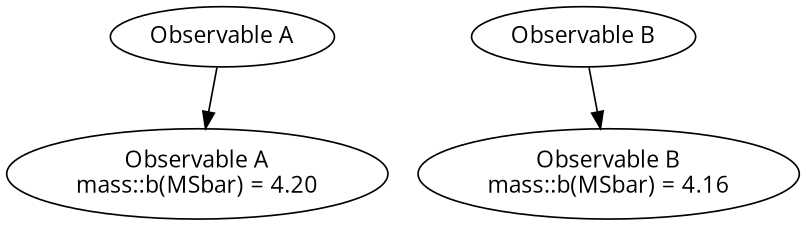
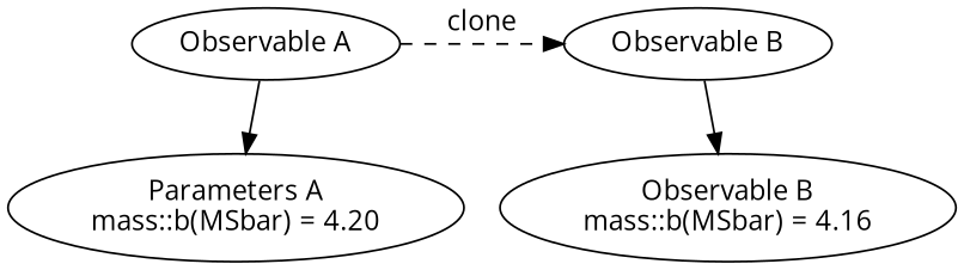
  digraph {
    fontname="Open Sans"
    node [fontname="Open Sans"]
    edge [fontname="Open Sans"]
    n1 [label="Observable A"]
    n2 [label="Observable B"]
-   n3 [label="Observable A\nmass::b(MSbar) = 4.20"]
+   n3 [label="Parameters A\nmass::b(MSbar) = 4.20"]
    n4 [label="Observable B\nmass::b(MSbar) = 4.16"]
    subgraph sub_1 {
      rank=same
      n1
      n2
    }
    subgraph sub_2 {
      rank=same
      n3
      n4
    }
+   n1 -> n2 [label=clone style=dashed]
    n1 -> n3
    n2 -> n4
  }
